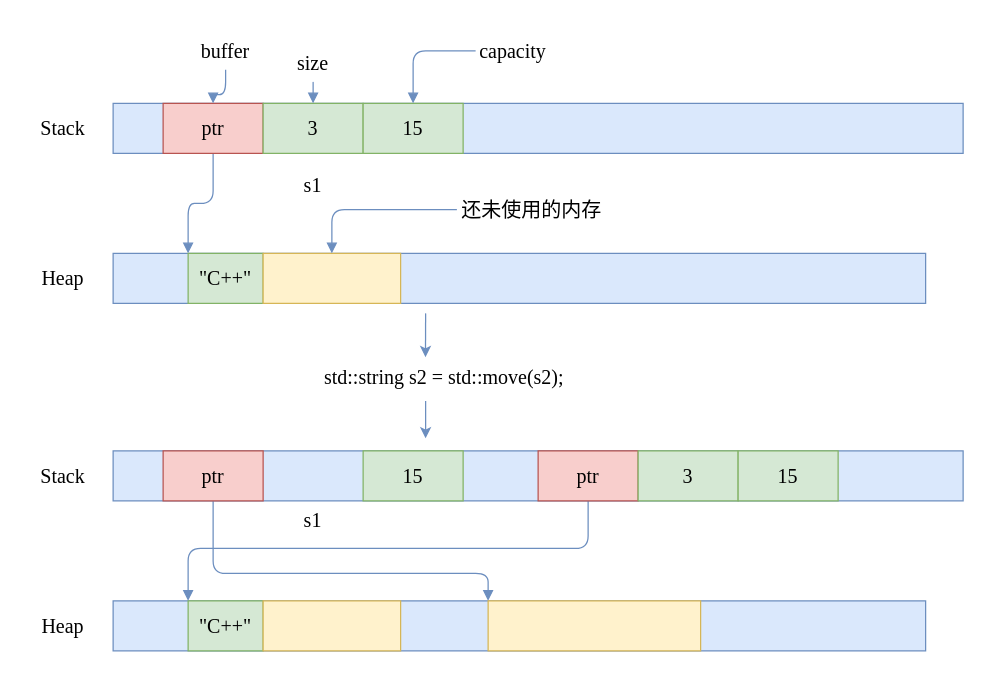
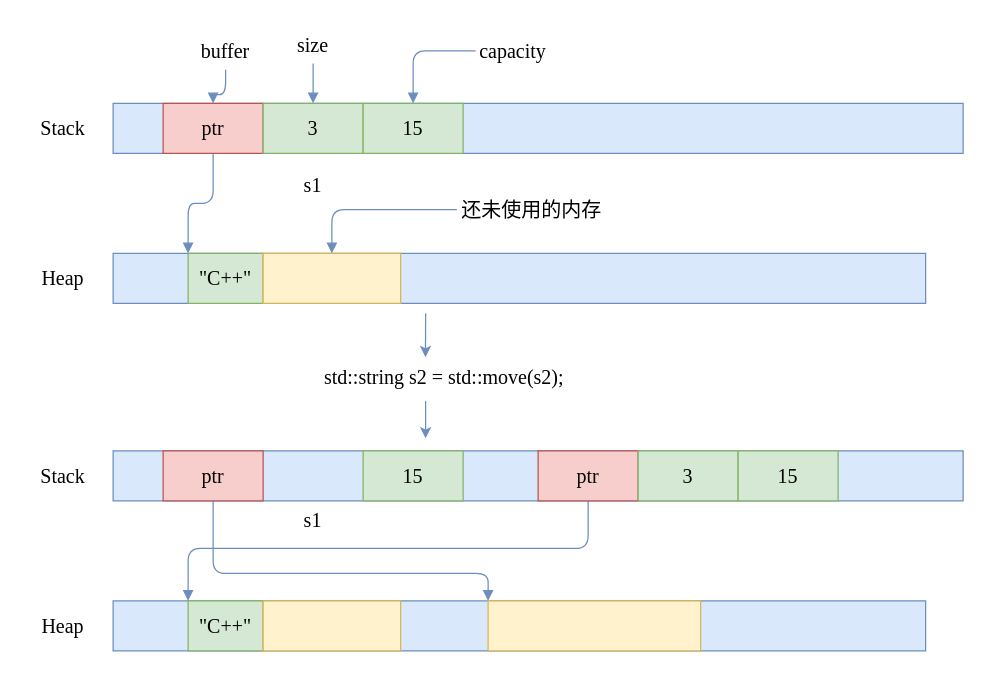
  <mxCell id="0" />
  <mxCell id="1" parent="0" />
  <mxCell id="2" value="std::string s2 = std::move(s2);" style="text;html=1;align=center;verticalAlign=middle;whiteSpace=wrap;rounded=0;fontFamily=Ubuntu;fontSize=16;fontStyle=0;" vertex="1" parent="1"><mxGeometry x="220" y="286" width="270" height="30" as="geometry" /></mxCell>
  <mxCell id="3" value="" style="group" vertex="1" connectable="0" parent="1"><mxGeometry x="20" y="20" width="750" height="222" as="geometry" /></mxCell>
  <mxCell id="4" value="" style="rounded=0;whiteSpace=wrap;html=1;shadow=0;strokeColor=#6c8ebf;strokeWidth=1;fontFamily=Ubuntu;fontSize=16;fontStyle=0;fillColor=#dae8fc;" parent="3" vertex="1"><mxGeometry x="70" y="62" width="680" height="40" as="geometry" /></mxCell>
  <mxCell id="5" style="edgeStyle=orthogonalEdgeStyle;rounded=1;orthogonalLoop=1;jettySize=auto;html=1;entryX=0;entryY=0;entryDx=0;entryDy=0;shadow=0;strokeColor=#6c8ebf;strokeWidth=1;fontFamily=Ubuntu;fontSize=14;fontStyle=0;endArrow=block;endFill=1;fillColor=#dae8fc;" parent="3" source="6" target="12" edge="1"><mxGeometry relative="1" as="geometry" /></mxCell>
  <mxCell id="6" value="ptr" style="rounded=0;whiteSpace=wrap;html=1;shadow=0;strokeColor=#b85450;strokeWidth=1;fontFamily=Ubuntu;fontSize=16;fontStyle=0;fillColor=#f8cecc;" parent="3" vertex="1"><mxGeometry x="110" y="62" width="80" height="40" as="geometry" /></mxCell>
  <mxCell id="7" value="3" style="rounded=0;whiteSpace=wrap;html=1;shadow=0;strokeColor=#82b366;strokeWidth=1;fontFamily=Ubuntu;fontSize=16;fontStyle=0;fillColor=#d5e8d4;" parent="3" vertex="1"><mxGeometry x="190" y="62" width="80" height="40" as="geometry" /></mxCell>
  <mxCell id="8" value="15" style="rounded=0;whiteSpace=wrap;html=1;shadow=0;strokeColor=#82b366;strokeWidth=1;fontFamily=Ubuntu;fontSize=16;fontStyle=0;fillColor=#d5e8d4;" parent="3" vertex="1"><mxGeometry x="270" y="62" width="80" height="40" as="geometry" /></mxCell>
  <mxCell id="9" value="Stack" style="text;html=1;align=center;verticalAlign=middle;whiteSpace=wrap;rounded=0;fontFamily=Ubuntu;fontSize=16;fontStyle=0;" parent="3" vertex="1"><mxGeometry y="67" width="60" height="30" as="geometry" /></mxCell>
  <mxCell id="10" value="" style="rounded=0;whiteSpace=wrap;html=1;shadow=0;strokeColor=#6c8ebf;strokeWidth=1;fontFamily=Ubuntu;fontSize=16;fontStyle=0;fillColor=#dae8fc;" parent="3" vertex="1"><mxGeometry x="70" y="182" width="650" height="40" as="geometry" /></mxCell>
  <mxCell id="11" value="Heap" style="text;html=1;align=center;verticalAlign=middle;whiteSpace=wrap;rounded=0;fontFamily=Ubuntu;fontSize=16;fontStyle=0;" parent="3" vertex="1"><mxGeometry y="187" width="60" height="30" as="geometry" /></mxCell>
  <mxCell id="12" value="&quot;C++&quot;" style="rounded=0;whiteSpace=wrap;html=1;shadow=0;strokeColor=#82b366;strokeWidth=1;fontFamily=Ubuntu;fontSize=16;fontStyle=0;fillColor=#d5e8d4;" parent="3" vertex="1"><mxGeometry x="130" y="182" width="60" height="40" as="geometry" /></mxCell>
  <mxCell id="13" value="" style="rounded=0;whiteSpace=wrap;html=1;shadow=0;strokeColor=#d6b656;strokeWidth=1;fontFamily=Ubuntu;fontSize=16;fontStyle=0;fillColor=#fff2cc;" parent="3" vertex="1"><mxGeometry x="190" y="182" width="110" height="40" as="geometry" /></mxCell>
  <mxCell id="14" style="edgeStyle=orthogonalEdgeStyle;rounded=1;orthogonalLoop=1;jettySize=auto;html=1;entryX=0.5;entryY=0;entryDx=0;entryDy=0;shadow=0;strokeColor=#6c8ebf;strokeWidth=1;fontFamily=Ubuntu;fontSize=14;fontStyle=0;endArrow=block;endFill=1;fillColor=#dae8fc;" parent="3" source="15" target="7" edge="1"><mxGeometry relative="1" as="geometry" /></mxCell>
- <mxCell id="15" value="size" style="text;html=1;align=center;verticalAlign=middle;whiteSpace=wrap;rounded=0;fontFamily=Ubuntu;fontSize=16;fontStyle=0;" parent="3" vertex="1"><mxGeometry x="200" y="15" width="60" height="30" as="geometry" /></mxCell>
+ <mxCell id="15" value="size" style="text;html=1;align=center;verticalAlign=middle;whiteSpace=wrap;rounded=0;fontFamily=Ubuntu;fontSize=16;fontStyle=0;" parent="3" vertex="1"><mxGeometry x="200" width="60" height="30" as="geometry" /></mxCell>
  <mxCell id="16" style="edgeStyle=orthogonalEdgeStyle;rounded=1;orthogonalLoop=1;jettySize=auto;html=1;entryX=0.5;entryY=0;entryDx=0;entryDy=0;shadow=0;strokeColor=#6c8ebf;strokeWidth=1;fontFamily=Ubuntu;fontSize=14;fontStyle=0;endArrow=block;endFill=1;fillColor=#dae8fc;" parent="3" source="17" target="8" edge="1"><mxGeometry relative="1" as="geometry" /></mxCell>
  <mxCell id="17" value="capacity" style="text;html=1;align=center;verticalAlign=middle;whiteSpace=wrap;rounded=0;fontFamily=Ubuntu;fontSize=16;fontStyle=0;" parent="3" vertex="1"><mxGeometry x="360" y="5" width="60" height="30" as="geometry" /></mxCell>
  <mxCell id="18" style="edgeStyle=orthogonalEdgeStyle;rounded=1;orthogonalLoop=1;jettySize=auto;html=1;entryX=0.5;entryY=0;entryDx=0;entryDy=0;shadow=0;strokeColor=#6c8ebf;strokeWidth=1;fontFamily=Ubuntu;fontSize=14;fontStyle=0;endArrow=block;endFill=1;fillColor=#dae8fc;" parent="3" source="19" target="6" edge="1"><mxGeometry relative="1" as="geometry" /></mxCell>
  <mxCell id="19" value="buffer" style="text;html=1;align=center;verticalAlign=middle;whiteSpace=wrap;rounded=0;fontFamily=Ubuntu;fontSize=16;fontStyle=0;" parent="3" vertex="1"><mxGeometry x="130" y="5" width="60" height="30" as="geometry" /></mxCell>
  <mxCell id="20" style="edgeStyle=orthogonalEdgeStyle;rounded=1;orthogonalLoop=1;jettySize=auto;html=1;shadow=0;strokeColor=#6c8ebf;strokeWidth=1;fontFamily=Ubuntu;fontSize=14;fontStyle=0;endArrow=block;endFill=1;fillColor=#dae8fc;exitX=0;exitY=0.5;exitDx=0;exitDy=0;" parent="3" source="21" target="13" edge="1"><mxGeometry relative="1" as="geometry" /></mxCell>
  <mxCell id="21" value="还未使用的内存" style="text;html=1;align=center;verticalAlign=middle;whiteSpace=wrap;rounded=0;fontFamily=Ubuntu;fontSize=16;fontStyle=0;" parent="3" vertex="1"><mxGeometry x="345" y="132" width="120" height="30" as="geometry" /></mxCell>
  <mxCell id="22" value="s1" style="text;html=1;align=center;verticalAlign=middle;whiteSpace=wrap;rounded=0;fontFamily=Ubuntu;fontSize=16;fontStyle=0;" vertex="1" parent="3"><mxGeometry x="200" y="112" width="60" height="30" as="geometry" /></mxCell>
  <mxCell id="23" value="" style="group" vertex="1" connectable="0" parent="1"><mxGeometry x="20" y="360" width="750" height="160" as="geometry" /></mxCell>
  <mxCell id="24" value="" style="rounded=0;whiteSpace=wrap;html=1;shadow=0;strokeColor=#6c8ebf;strokeWidth=1;fontFamily=Ubuntu;fontSize=16;fontStyle=0;fillColor=#dae8fc;" vertex="1" parent="23"><mxGeometry x="70" width="680" height="40" as="geometry" /></mxCell>
  <mxCell id="25" style="edgeStyle=orthogonalEdgeStyle;rounded=1;orthogonalLoop=1;jettySize=auto;html=1;shadow=0;strokeColor=#6c8ebf;strokeWidth=1;fontFamily=Ubuntu;fontSize=14;fontStyle=0;endArrow=block;endFill=1;fillColor=#dae8fc;entryX=0;entryY=0;entryDx=0;entryDy=0;" edge="1" source="26" target="38" parent="23"><mxGeometry relative="1" as="geometry"><mxPoint x="400" y="118" as="targetPoint" /><Array as="points"><mxPoint x="150" y="98" /><mxPoint x="370" y="98" /></Array></mxGeometry></mxCell>
  <mxCell id="26" value="ptr" style="rounded=0;whiteSpace=wrap;html=1;shadow=0;strokeColor=#b85450;strokeWidth=1;fontFamily=Ubuntu;fontSize=16;fontStyle=0;fillColor=#f8cecc;" vertex="1" parent="23"><mxGeometry x="110" width="80" height="40" as="geometry" /></mxCell>
  <mxCell id="27" value="15" style="rounded=0;whiteSpace=wrap;html=1;shadow=0;strokeColor=#82b366;strokeWidth=1;fontFamily=Ubuntu;fontSize=16;fontStyle=0;fillColor=#d5e8d4;" vertex="1" parent="23"><mxGeometry x="270" width="80" height="40" as="geometry" /></mxCell>
  <mxCell id="28" value="Stack" style="text;html=1;align=center;verticalAlign=middle;whiteSpace=wrap;rounded=0;fontFamily=Ubuntu;fontSize=16;fontStyle=0;" vertex="1" parent="23"><mxGeometry y="5" width="60" height="30" as="geometry" /></mxCell>
  <mxCell id="29" value="" style="rounded=0;whiteSpace=wrap;html=1;shadow=0;strokeColor=#6c8ebf;strokeWidth=1;fontFamily=Ubuntu;fontSize=16;fontStyle=0;fillColor=#dae8fc;" vertex="1" parent="23"><mxGeometry x="70" y="120" width="650" height="40" as="geometry" /></mxCell>
  <mxCell id="30" value="Heap" style="text;html=1;align=center;verticalAlign=middle;whiteSpace=wrap;rounded=0;fontFamily=Ubuntu;fontSize=16;fontStyle=0;" vertex="1" parent="23"><mxGeometry y="125" width="60" height="30" as="geometry" /></mxCell>
  <mxCell id="31" value="&quot;C++&quot;" style="rounded=0;whiteSpace=wrap;html=1;shadow=0;strokeColor=#82b366;strokeWidth=1;fontFamily=Ubuntu;fontSize=16;fontStyle=0;fillColor=#d5e8d4;" vertex="1" parent="23"><mxGeometry x="130" y="120" width="60" height="40" as="geometry" /></mxCell>
  <mxCell id="32" value="" style="rounded=0;whiteSpace=wrap;html=1;shadow=0;strokeColor=#d6b656;strokeWidth=1;fontFamily=Ubuntu;fontSize=16;fontStyle=0;fillColor=#fff2cc;" vertex="1" parent="23"><mxGeometry x="190" y="120" width="110" height="40" as="geometry" /></mxCell>
  <mxCell id="33" value="s1" style="text;html=1;align=center;verticalAlign=middle;whiteSpace=wrap;rounded=0;fontFamily=Ubuntu;fontSize=16;fontStyle=0;" vertex="1" parent="23"><mxGeometry x="200" y="40" width="60" height="30" as="geometry" /></mxCell>
  <mxCell id="34" value="" style="edgeStyle=orthogonalEdgeStyle;rounded=1;orthogonalLoop=1;jettySize=auto;html=1;shadow=0;strokeColor=#6c8ebf;strokeWidth=1;fontFamily=Ubuntu;fontSize=14;fontStyle=0;endArrow=block;endFill=1;fillColor=#dae8fc;entryX=0;entryY=0;entryDx=0;entryDy=0;" edge="1" parent="23" source="35" target="31"><mxGeometry relative="1" as="geometry"><Array as="points"><mxPoint x="450" y="78" /><mxPoint x="130" y="78" /></Array></mxGeometry></mxCell>
  <mxCell id="35" value="ptr" style="rounded=0;whiteSpace=wrap;html=1;shadow=0;strokeColor=#b85450;strokeWidth=1;fontFamily=Ubuntu;fontSize=16;fontStyle=0;fillColor=#f8cecc;" vertex="1" parent="23"><mxGeometry x="410" width="80" height="40" as="geometry" /></mxCell>
  <mxCell id="36" value="3" style="rounded=0;whiteSpace=wrap;html=1;shadow=0;strokeColor=#82b366;strokeWidth=1;fontFamily=Ubuntu;fontSize=16;fontStyle=0;fillColor=#d5e8d4;" vertex="1" parent="23"><mxGeometry x="490" width="80" height="40" as="geometry" /></mxCell>
  <mxCell id="37" value="15" style="rounded=0;whiteSpace=wrap;html=1;shadow=0;strokeColor=#82b366;strokeWidth=1;fontFamily=Ubuntu;fontSize=16;fontStyle=0;fillColor=#d5e8d4;" vertex="1" parent="23"><mxGeometry x="570" width="80" height="40" as="geometry" /></mxCell>
  <mxCell id="38" value="" style="rounded=0;whiteSpace=wrap;html=1;shadow=0;strokeColor=#d6b656;strokeWidth=1;fontFamily=Ubuntu;fontSize=16;fontStyle=0;fillColor=#fff2cc;" vertex="1" parent="23"><mxGeometry x="370" y="120" width="170" height="40" as="geometry" /></mxCell>
  <mxCell id="39" value="" style="endArrow=classic;html=1;rounded=1;shadow=0;strokeColor=#6c8ebf;strokeWidth=1;fontFamily=Ubuntu;fontSize=14;fontStyle=0;fillColor=#dae8fc;entryX=0.444;entryY=-0.033;entryDx=0;entryDy=0;entryPerimeter=0;" edge="1" parent="1" target="2"><mxGeometry width="50" height="50" relative="1" as="geometry"><mxPoint x="340" y="250" as="sourcePoint" /><mxPoint x="340" y="260" as="targetPoint" /></mxGeometry></mxCell>
  <mxCell id="40" value="" style="endArrow=classic;html=1;rounded=1;shadow=0;strokeColor=#6c8ebf;strokeWidth=1;fontFamily=Ubuntu;fontSize=14;fontStyle=0;fillColor=#dae8fc;" edge="1" parent="1"><mxGeometry width="50" height="50" relative="1" as="geometry"><mxPoint x="340" y="320" as="sourcePoint" /><mxPoint x="340" y="350" as="targetPoint" /></mxGeometry></mxCell>
